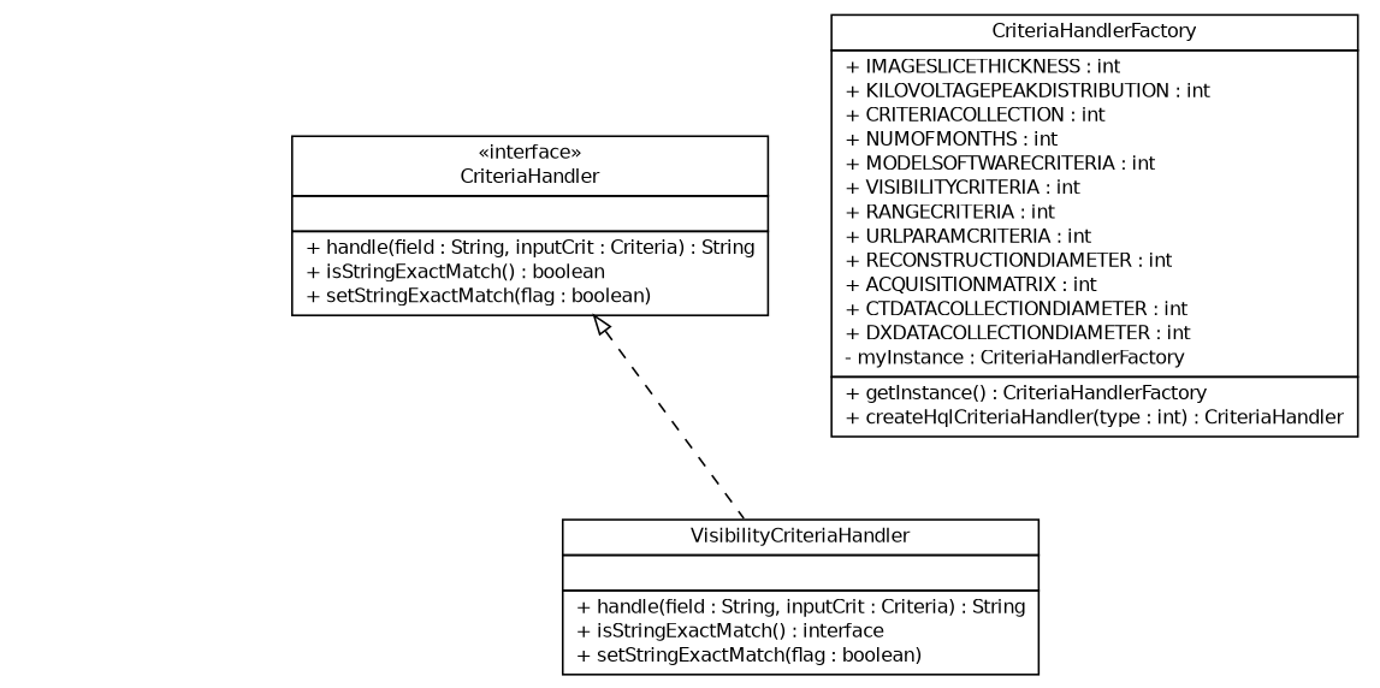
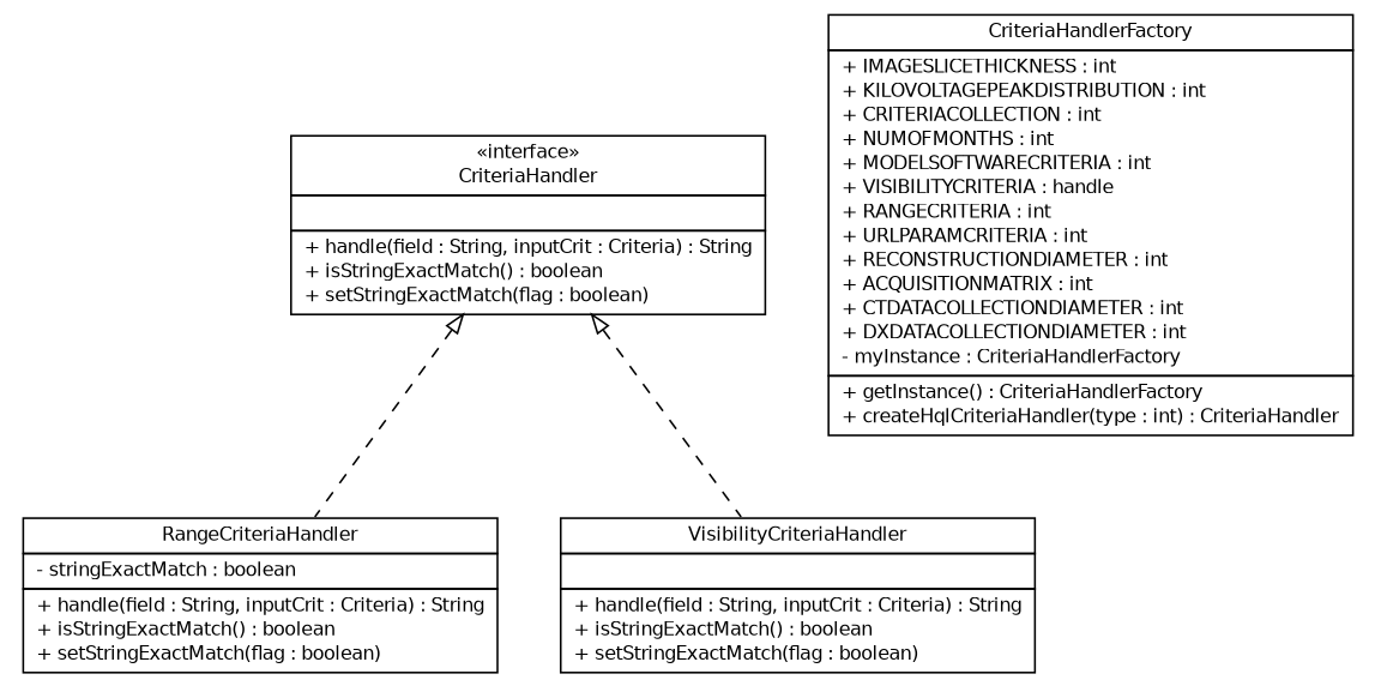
  digraph {
    node [fontcolor=black fontname=Helvetica fontsize=10.0 shape=plaintext]
    edge [arrowtail=empty dir=back fontname=Helvetica fontsize=10 headport=p labelfontname=Helvetica labelfontsize=10 style=dashed tailport=p]
    n1 [label=<<table border="0" cellborder="1" cellspacing="0" cellpadding="2" port="p" href="./CriteriaHandler.html"> 		<tr><td><table border="0" cellspacing="0" cellpadding="1"> 			<tr><td> &laquo;interface&raquo; </td></tr> 			<tr><td> CriteriaHandler </td></tr> 		</table></td></tr> 		<tr><td><table border="0" cellspacing="0" cellpadding="1"> 			<tr><td align="left">  </td></tr> 		</table></td></tr> 		<tr><td><table border="0" cellspacing="0" cellpadding="1"> 			<tr><td align="left"> + handle(field : String, inputCrit : Criteria) : String </td></tr> 			<tr><td align="left"> + isStringExactMatch() : boolean </td></tr> 			<tr><td align="left"> + setStringExactMatch(flag : boolean) </td></tr> 		</table></td></tr> 		</table>>]
-   n3 [label=<<table border="0" cellborder="1" cellspacing="0" cellpadding="2" port="p" href="./VisibilityCriteriaHandler.html"> 		<tr><td><table border="0" cellspacing="0" cellpadding="1"> 			<tr><td> VisibilityCriteriaHandler </td></tr> 		</table></td></tr> 		<tr><td><table border="0" cellspacing="0" cellpadding="1"> 			<tr><td align="left">  </td></tr> 		</table></td></tr> 		<tr><td><table border="0" cellspacing="0" cellpadding="1"> 			<tr><td align="left"> + handle(field : String, inputCrit : Criteria) : String </td></tr> 			<tr><td align="left"> + isStringExactMatch() : interface </td></tr> 			<tr><td align="left"> + setStringExactMatch(flag : boolean) </td></tr> 		</table></td></tr> 		</table>>]
-   n4 [label=<<table border="0" cellborder="1" cellspacing="0" cellpadding="2" port="p" href="./CriteriaHandlerFactory.html"> 		<tr><td><table border="0" cellspacing="0" cellpadding="1"> 			<tr><td> CriteriaHandlerFactory </td></tr> 		</table></td></tr> 		<tr><td><table border="0" cellspacing="0" cellpadding="1"> 			<tr><td align="left"> + IMAGESLICETHICKNESS : int </td></tr> 			<tr><td align="left"> + KILOVOLTAGEPEAKDISTRIBUTION : int </td></tr> 			<tr><td align="left"> + CRITERIACOLLECTION : int </td></tr> 			<tr><td align="left"> + NUMOFMONTHS : int </td></tr> 			<tr><td align="left"> + MODELSOFTWARECRITERIA : int </td></tr> 			<tr><td align="left"> + VISIBILITYCRITERIA : int </td></tr> 			<tr><td align="left"> + RANGECRITERIA : int </td></tr> 			<tr><td align="left"> + URLPARAMCRITERIA : int </td></tr> 			<tr><td align="left"> + RECONSTRUCTIONDIAMETER : int </td></tr> 			<tr><td align="left"> + ACQUISITIONMATRIX : int </td></tr> 			<tr><td align="left"> + CTDATACOLLECTIONDIAMETER : int </td></tr> 			<tr><td align="left"> + DXDATACOLLECTIONDIAMETER : int </td></tr> 			<tr><td align="left"> - myInstance : CriteriaHandlerFactory </td></tr> 		</table></td></tr> 		<tr><td><table border="0" cellspacing="0" cellpadding="1"> 			<tr><td align="left"> + getInstance() : CriteriaHandlerFactory </td></tr> 			<tr><td align="left"> + createHqlCriteriaHandler(type : int) : CriteriaHandler </td></tr> 		</table></td></tr> 		</table>>]
+   n2 [label=<<table border="0" cellborder="1" cellspacing="0" cellpadding="2" port="p" href="./RangeCriteriaHandler.html"> 		<tr><td><table border="0" cellspacing="0" cellpadding="1"> 			<tr><td> RangeCriteriaHandler </td></tr> 		</table></td></tr> 		<tr><td><table border="0" cellspacing="0" cellpadding="1"> 			<tr><td align="left"> - stringExactMatch : boolean </td></tr> 		</table></td></tr> 		<tr><td><table border="0" cellspacing="0" cellpadding="1"> 			<tr><td align="left"> + handle(field : String, inputCrit : Criteria) : String </td></tr> 			<tr><td align="left"> + isStringExactMatch() : boolean </td></tr> 			<tr><td align="left"> + setStringExactMatch(flag : boolean) </td></tr> 		</table></td></tr> 		</table>>]
+   n3 [label=<<table border="0" cellborder="1" cellspacing="0" cellpadding="2" port="p" href="./VisibilityCriteriaHandler.html"> 		<tr><td><table border="0" cellspacing="0" cellpadding="1"> 			<tr><td> VisibilityCriteriaHandler </td></tr> 		</table></td></tr> 		<tr><td><table border="0" cellspacing="0" cellpadding="1"> 			<tr><td align="left">  </td></tr> 		</table></td></tr> 		<tr><td><table border="0" cellspacing="0" cellpadding="1"> 			<tr><td align="left"> + handle(field : String, inputCrit : Criteria) : String </td></tr> 			<tr><td align="left"> + isStringExactMatch() : boolean </td></tr> 			<tr><td align="left"> + setStringExactMatch(flag : boolean) </td></tr> 		</table></td></tr> 		</table>>]
+   n4 [label=<<table border="0" cellborder="1" cellspacing="0" cellpadding="2" port="p" href="./CriteriaHandlerFactory.html"> 		<tr><td><table border="0" cellspacing="0" cellpadding="1"> 			<tr><td> CriteriaHandlerFactory </td></tr> 		</table></td></tr> 		<tr><td><table border="0" cellspacing="0" cellpadding="1"> 			<tr><td align="left"> + IMAGESLICETHICKNESS : int </td></tr> 			<tr><td align="left"> + KILOVOLTAGEPEAKDISTRIBUTION : int </td></tr> 			<tr><td align="left"> + CRITERIACOLLECTION : int </td></tr> 			<tr><td align="left"> + NUMOFMONTHS : int </td></tr> 			<tr><td align="left"> + MODELSOFTWARECRITERIA : int </td></tr> 			<tr><td align="left"> + VISIBILITYCRITERIA : handle </td></tr> 			<tr><td align="left"> + RANGECRITERIA : int </td></tr> 			<tr><td align="left"> + URLPARAMCRITERIA : int </td></tr> 			<tr><td align="left"> + RECONSTRUCTIONDIAMETER : int </td></tr> 			<tr><td align="left"> + ACQUISITIONMATRIX : int </td></tr> 			<tr><td align="left"> + CTDATACOLLECTIONDIAMETER : int </td></tr> 			<tr><td align="left"> + DXDATACOLLECTIONDIAMETER : int </td></tr> 			<tr><td align="left"> - myInstance : CriteriaHandlerFactory </td></tr> 		</table></td></tr> 		<tr><td><table border="0" cellspacing="0" cellpadding="1"> 			<tr><td align="left"> + getInstance() : CriteriaHandlerFactory </td></tr> 			<tr><td align="left"> + createHqlCriteriaHandler(type : int) : CriteriaHandler </td></tr> 		</table></td></tr> 		</table>>]
+   n1 -> n2
    n1 -> n3
  }
